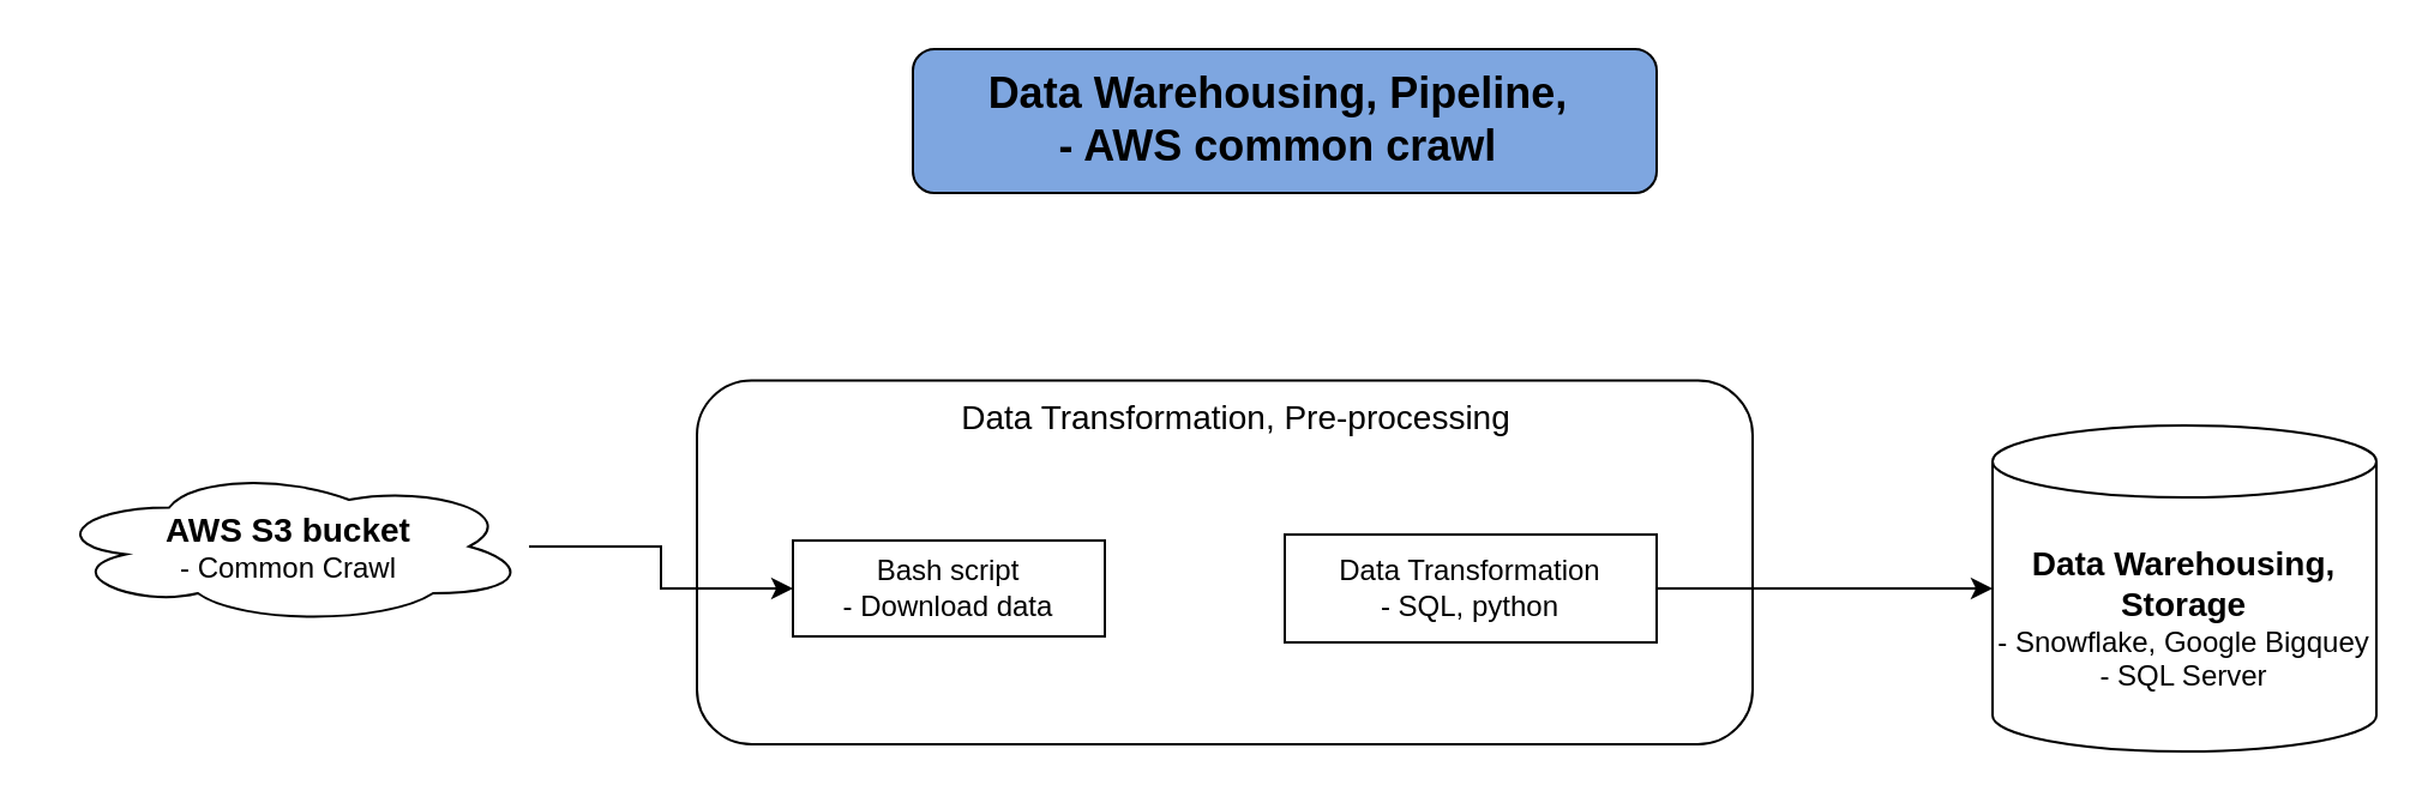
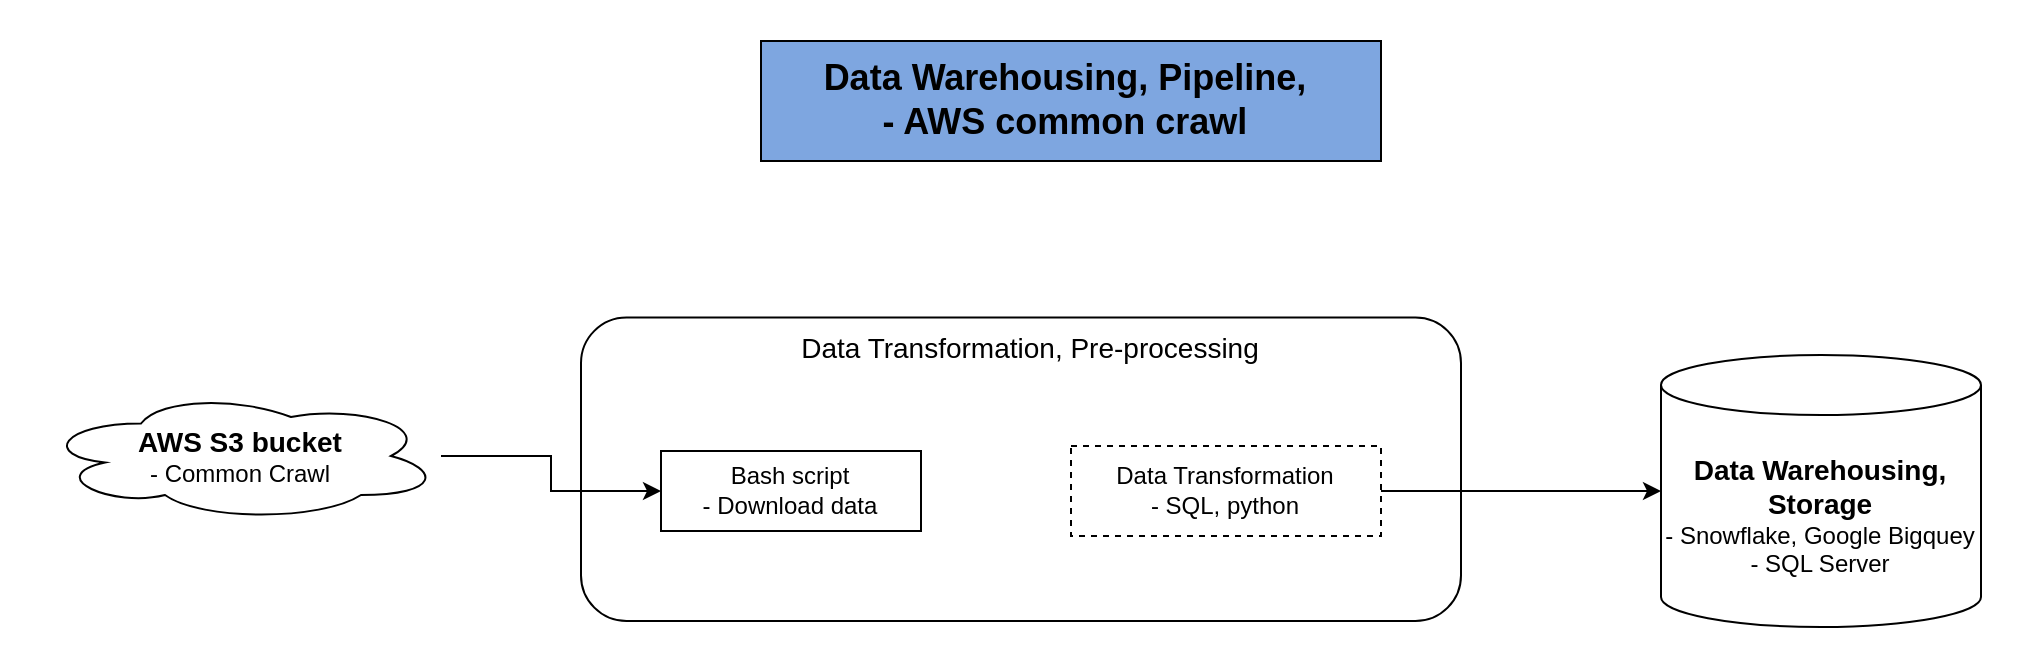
  <mxCell id="0" />
  <mxCell id="1" parent="0" />
  <mxCell id="2" value="" style="rounded=1;whiteSpace=wrap;html=1;" vertex="1" parent="1"><mxGeometry x="290" y="158.25" width="440" height="151.75" as="geometry" /></mxCell>
- <mxCell id="3" value="&lt;b&gt;&lt;font style=&quot;font-size: 18px;&quot;&gt;Data Warehousing, Pipeline,&amp;nbsp;&lt;br&gt;- AWS &lt;font style=&quot;&quot;&gt;common&lt;/font&gt; crawl&amp;nbsp;&lt;/font&gt;&lt;/b&gt;" style="whiteSpace=wrap;html=1;fillColor=#7EA6E0;rounded=1;" vertex="1" parent="1"><mxGeometry x="380" y="20" width="310" height="60" as="geometry" /></mxCell>
+ <mxCell id="3" value="&lt;b&gt;&lt;font style=&quot;font-size: 18px;&quot;&gt;Data Warehousing, Pipeline,&amp;nbsp;&lt;br&gt;- AWS &lt;font style=&quot;&quot;&gt;common&lt;/font&gt; crawl&amp;nbsp;&lt;/font&gt;&lt;/b&gt;" style="rounded=0;whiteSpace=wrap;html=1;fillColor=#7EA6E0;" vertex="1" parent="1"><mxGeometry x="380" y="20" width="310" height="60" as="geometry" /></mxCell>
  <mxCell id="4" style="edgeStyle=orthogonalEdgeStyle;rounded=0;orthogonalLoop=1;jettySize=auto;html=1;entryX=0;entryY=0.5;entryDx=0;entryDy=0;" edge="1" parent="1" source="5" target="6"><mxGeometry relative="1" as="geometry" /></mxCell>
  <mxCell id="5" value="&lt;font style=&quot;font-size: 14px;&quot;&gt;&lt;b&gt;AWS S3 bucket&lt;/b&gt;&lt;/font&gt;&lt;br&gt;- Common Crawl" style="ellipse;shape=cloud;whiteSpace=wrap;html=1;" vertex="1" parent="1"><mxGeometry x="20" y="195" width="200" height="65" as="geometry" /></mxCell>
  <mxCell id="6" value="Bash script&lt;br&gt;- Download data" style="rounded=0;whiteSpace=wrap;html=1;" vertex="1" parent="1"><mxGeometry x="330" y="225" width="130" height="40" as="geometry" /></mxCell>
  <mxCell id="7" style="edgeStyle=orthogonalEdgeStyle;rounded=0;orthogonalLoop=1;jettySize=auto;html=1;entryX=0;entryY=0.5;entryDx=0;entryDy=0;entryPerimeter=0;" edge="1" parent="1" source="8" target="9"><mxGeometry relative="1" as="geometry" /></mxCell>
- <mxCell id="8" value="Data Transformation&lt;br&gt;- SQL, python" style="rounded=0;whiteSpace=wrap;html=1;" vertex="1" parent="1"><mxGeometry x="535" y="222.5" width="155" height="45" as="geometry" /></mxCell>
+ <mxCell id="8" value="Data Transformation&lt;br&gt;- SQL, python" style="rounded=0;whiteSpace=wrap;html=1;dashed=1;" vertex="1" parent="1"><mxGeometry x="535" y="222.5" width="155" height="45" as="geometry" /></mxCell>
  <mxCell id="9" value="&lt;font style=&quot;font-size: 14px;&quot;&gt;&lt;b&gt;Data Warehousing, Storage&lt;/b&gt;&lt;/font&gt;&lt;br&gt;- Snowflake, Google Bigquey&lt;br&gt;- SQL Server" style="shape=cylinder3;whiteSpace=wrap;html=1;boundedLbl=1;backgroundOutline=1;size=15;" vertex="1" parent="1"><mxGeometry x="830" y="177" width="160" height="136" as="geometry" /></mxCell>
  <mxCell id="10" value="&lt;font style=&quot;font-size: 14px;&quot;&gt;Data Transformation, Pre-processing&lt;/font&gt;" style="text;html=1;strokeColor=none;fillColor=none;align=center;verticalAlign=middle;whiteSpace=wrap;rounded=0;" vertex="1" parent="1"><mxGeometry x="390" y="158.25" width="250" height="32" as="geometry" /></mxCell>
